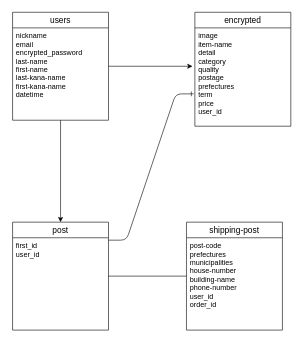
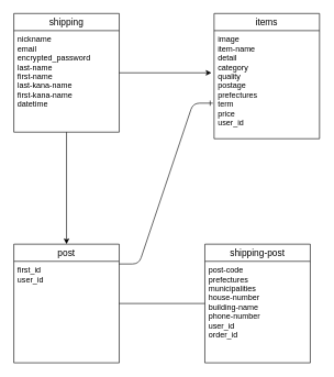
  <mxCell id="0" />
  <mxCell id="1" parent="0" />
  <mxCell id="2" style="edgeStyle=none;html=1;" edge="1" parent="1" source="3"><mxGeometry relative="1" as="geometry"><mxPoint x="320" y="110" as="targetPoint" /></mxGeometry></mxCell>
- <mxCell id="3" value="users" style="swimlane;fontStyle=0;childLayout=stackLayout;horizontal=1;startSize=26;horizontalStack=0;resizeParent=1;resizeParentMax=0;resizeLast=0;collapsible=1;marginBottom=0;align=center;fontSize=14;" vertex="1" parent="1"><mxGeometry x="20" y="20" width="160" height="180" as="geometry" /></mxCell>
+ <mxCell id="3" value="shipping" style="swimlane;fontStyle=0;childLayout=stackLayout;horizontal=1;startSize=26;horizontalStack=0;resizeParent=1;resizeParentMax=0;resizeLast=0;collapsible=1;marginBottom=0;align=center;fontSize=14;" vertex="1" parent="1"><mxGeometry x="20" y="20" width="160" height="180" as="geometry" /></mxCell>
  <mxCell id="4" value="nickname&#10;email&#10;encrypted_password&#10;last-name&#10;first-name&#10;last-kana-name&#10;first-kana-name&#10;datetime&#10;" style="text;strokeColor=none;fillColor=none;spacingLeft=4;spacingRight=4;overflow=hidden;rotatable=0;points=[[0,0.5],[1,0.5]];portConstraint=eastwest;fontSize=12;" vertex="1" parent="3"><mxGeometry y="26" width="160" height="154" as="geometry" /></mxCell>
- <mxCell id="5" value="encrypted" style="swimlane;fontStyle=0;childLayout=stackLayout;horizontal=1;startSize=26;horizontalStack=0;resizeParent=1;resizeParentMax=0;resizeLast=0;collapsible=1;marginBottom=0;align=center;fontSize=14;" vertex="1" parent="1"><mxGeometry x="324" y="20" width="160" height="190" as="geometry" /></mxCell>
+ <mxCell id="5" value="items" style="swimlane;fontStyle=0;childLayout=stackLayout;horizontal=1;startSize=26;horizontalStack=0;resizeParent=1;resizeParentMax=0;resizeLast=0;collapsible=1;marginBottom=0;align=center;fontSize=14;" vertex="1" parent="1"><mxGeometry x="324" y="20" width="160" height="190" as="geometry" /></mxCell>
  <mxCell id="6" value="shipping-post" style="swimlane;fontStyle=0;childLayout=stackLayout;horizontal=1;startSize=26;horizontalStack=0;resizeParent=1;resizeParentMax=0;resizeLast=0;collapsible=1;marginBottom=0;align=center;fontSize=14;" vertex="1" parent="1"><mxGeometry x="310" y="370" width="160" height="180" as="geometry" /></mxCell>
  <mxCell id="7" value="post-code&#10;prefectures&#10;municipalities&#10;house-number&#10;building-name&#10;phone-number&#10;user_id&#10;order_id" style="text;strokeColor=none;fillColor=none;spacingLeft=4;spacingRight=4;overflow=hidden;rotatable=0;points=[[0,0.5],[1,0.5]];portConstraint=eastwest;fontSize=12;" vertex="1" parent="6"><mxGeometry y="26" width="160" height="154" as="geometry" /></mxCell>
  <mxCell id="8" value="post" style="swimlane;fontStyle=0;childLayout=stackLayout;horizontal=1;startSize=26;horizontalStack=0;resizeParent=1;resizeParentMax=0;resizeLast=0;collapsible=1;marginBottom=0;align=center;fontSize=14;" vertex="1" parent="1"><mxGeometry x="20" y="370" width="160" height="180" as="geometry" /></mxCell>
  <mxCell id="9" value="first_id&#10;user_id" style="text;strokeColor=none;fillColor=none;spacingLeft=4;spacingRight=4;overflow=hidden;rotatable=0;points=[[0,0.5],[1,0.5]];portConstraint=eastwest;fontSize=12;" vertex="1" parent="8"><mxGeometry y="26" width="160" height="154" as="geometry" /></mxCell>
  <mxCell id="10" style="edgeStyle=none;html=1;entryX=0.5;entryY=0;entryDx=0;entryDy=0;" edge="1" parent="1" source="4" target="8"><mxGeometry relative="1" as="geometry" /></mxCell>
  <mxCell id="11" value="" style="line;strokeWidth=1;rotatable=0;dashed=0;labelPosition=right;align=left;verticalAlign=middle;spacingTop=0;spacingLeft=6;points=[];portConstraint=eastwest;" vertex="1" parent="1"><mxGeometry x="180" y="455" width="130" height="10" as="geometry" /></mxCell>
  <mxCell id="12" value="image&#10;item-name&#10;detail&#10;category&#10;quality&#10;postage&#10;prefectures&#10;term&#10;price&#10;user_id&#10;" style="text;strokeColor=none;fillColor=none;spacingLeft=4;spacingRight=4;overflow=hidden;rotatable=0;points=[[0,0.5],[1,0.5]];portConstraint=eastwest;fontSize=12;" vertex="1" parent="1"><mxGeometry x="324" y="46" width="160" height="164" as="geometry" /></mxCell>
  <mxCell id="13" value="" style="edgeStyle=entityRelationEdgeStyle;fontSize=12;html=1;endArrow=ERone;endFill=1;entryX=-0.012;entryY=0.671;entryDx=0;entryDy=0;entryPerimeter=0;" edge="1" parent="1" target="12"><mxGeometry width="100" height="100" relative="1" as="geometry"><mxPoint x="180" y="400" as="sourcePoint" /><mxPoint x="310" y="160" as="targetPoint" /></mxGeometry></mxCell>
